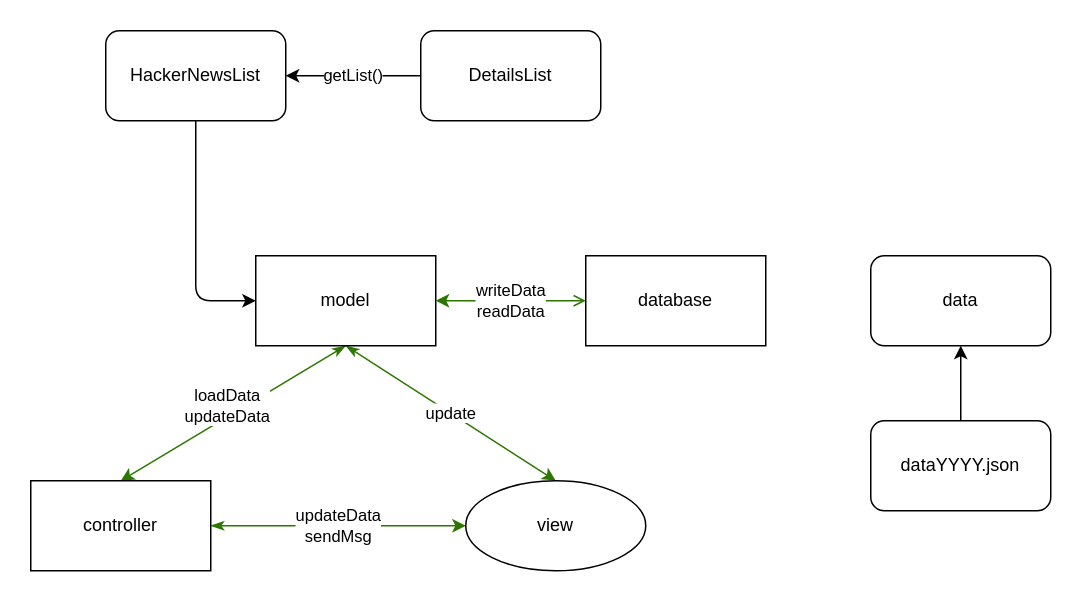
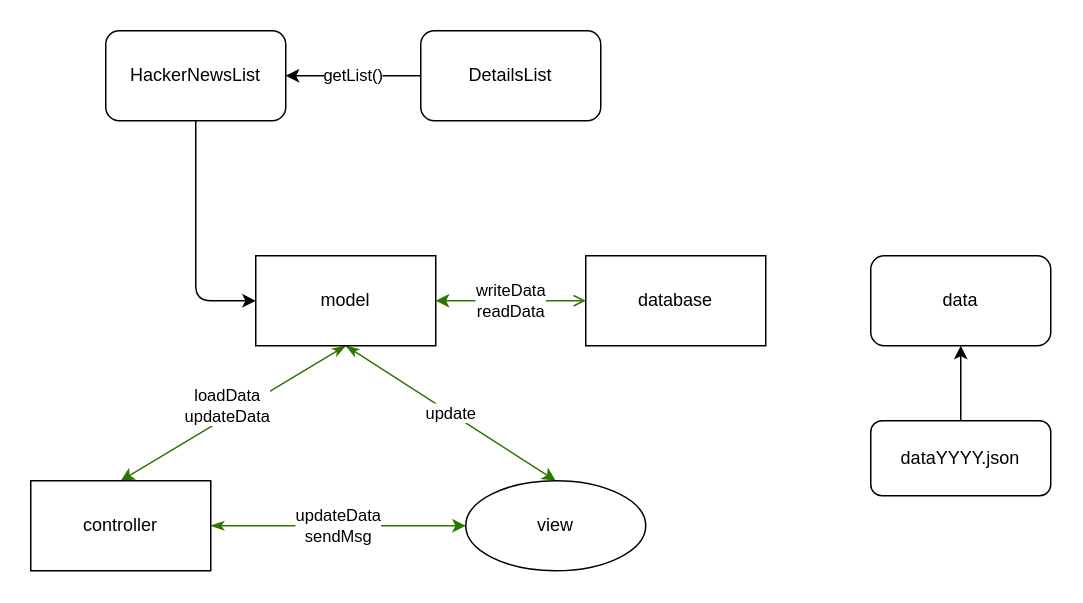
  <mxCell id="0" />
  <mxCell id="1" parent="0" />
  <mxCell id="2" style="edgeStyle=none;html=1;exitX=0.5;exitY=1;exitDx=0;exitDy=0;entryX=0.5;entryY=0;entryDx=0;entryDy=0;startArrow=classicThin;startFill=1;fillColor=#60a917;strokeColor=#2D7600;" parent="1" source="5" target="16" edge="1"><mxGeometry relative="1" as="geometry" /></mxCell>
  <mxCell id="3" value="loadData&lt;br&gt;updateData" style="edgeLabel;html=1;align=center;verticalAlign=middle;resizable=0;points=[];" parent="2" vertex="1" connectable="0"><mxGeometry x="-0.223" y="-3" relative="1" as="geometry"><mxPoint x="-20" y="7" as="offset" /></mxGeometry></mxCell>
  <mxCell id="4" value="update" style="edgeStyle=none;html=1;exitX=0.5;exitY=1;exitDx=0;exitDy=0;entryX=0.5;entryY=0;entryDx=0;entryDy=0;startArrow=classicThin;startFill=1;fillColor=#60a917;strokeColor=#2D7600;" parent="1" source="5" target="17" edge="1"><mxGeometry relative="1" as="geometry"><mxPoint x="380" y="320" as="targetPoint" /></mxGeometry></mxCell>
  <mxCell id="5" value="model" style="rounded=0;whiteSpace=wrap;html=1;" parent="1" vertex="1"><mxGeometry x="170" y="170" width="120" height="60" as="geometry" /></mxCell>
  <mxCell id="6" style="edgeStyle=orthogonalEdgeStyle;html=1;exitX=0.5;exitY=1;exitDx=0;exitDy=0;entryX=0;entryY=0.5;entryDx=0;entryDy=0;" parent="1" source="7" target="5" edge="1"><mxGeometry relative="1" as="geometry" /></mxCell>
  <mxCell id="7" value="HackerNewsList" style="rounded=1;whiteSpace=wrap;html=1;" parent="1" vertex="1"><mxGeometry x="70" y="20" width="120" height="60" as="geometry" /></mxCell>
  <mxCell id="8" value="getList()" style="edgeStyle=orthogonalEdgeStyle;html=1;exitX=0;exitY=0.5;exitDx=0;exitDy=0;entryX=1;entryY=0.5;entryDx=0;entryDy=0;" parent="1" source="9" target="7" edge="1"><mxGeometry relative="1" as="geometry" /></mxCell>
  <mxCell id="9" value="DetailsList" style="rounded=1;whiteSpace=wrap;html=1;" parent="1" vertex="1"><mxGeometry x="280" y="20" width="120" height="60" as="geometry" /></mxCell>
  <mxCell id="10" value="writeData&lt;br&gt;readData" style="edgeStyle=none;html=1;exitX=0;exitY=0.5;exitDx=0;exitDy=0;startArrow=open;startFill=0;fillColor=#60a917;strokeColor=#2D7600;entryX=1;entryY=0.5;entryDx=0;entryDy=0;" parent="1" source="11" target="5" edge="1"><mxGeometry relative="1" as="geometry"><mxPoint x="300" y="200" as="targetPoint" /></mxGeometry></mxCell>
  <mxCell id="11" value="database" style="rounded=0;whiteSpace=wrap;html=1;" parent="1" vertex="1"><mxGeometry x="390" y="170" width="120" height="60" as="geometry" /></mxCell>
  <mxCell id="12" value="data" style="rounded=1;whiteSpace=wrap;html=1;" parent="1" vertex="1"><mxGeometry x="580" y="170" width="120" height="60" as="geometry" /></mxCell>
  <mxCell id="13" style="edgeStyle=orthogonalEdgeStyle;html=1;entryX=0.5;entryY=1;entryDx=0;entryDy=0;startArrow=none;startFill=0;" parent="1" source="14" target="12" edge="1"><mxGeometry relative="1" as="geometry" /></mxCell>
- <mxCell id="14" value="dataYYYY.json" style="rounded=1;whiteSpace=wrap;html=1;" parent="1" vertex="1"><mxGeometry x="580" y="280" width="120" height="60" as="geometry" /></mxCell>
+ <mxCell id="14" value="dataYYYY.json" style="rounded=1;whiteSpace=wrap;html=1;" parent="1" vertex="1"><mxGeometry x="580" y="280" width="120" height="50" as="geometry" /></mxCell>
  <mxCell id="15" value="updateData&lt;br&gt;sendMsg" style="edgeStyle=none;html=1;exitX=1;exitY=0.5;exitDx=0;exitDy=0;startArrow=classicThin;startFill=1;fillColor=#60a917;strokeColor=#2D7600;entryX=0;entryY=0.5;entryDx=0;entryDy=0;" parent="1" source="16" target="17" edge="1"><mxGeometry relative="1" as="geometry"><mxPoint x="320" y="350" as="targetPoint" /></mxGeometry></mxCell>
  <mxCell id="16" value="controller" style="rounded=0;whiteSpace=wrap;html=1;" parent="1" vertex="1"><mxGeometry x="20" y="320" width="120" height="60" as="geometry" /></mxCell>
  <mxCell id="17" value="view" style="ellipse;whiteSpace=wrap;html=1;" parent="1" vertex="1"><mxGeometry x="310" y="320" width="120" height="60" as="geometry" /></mxCell>
